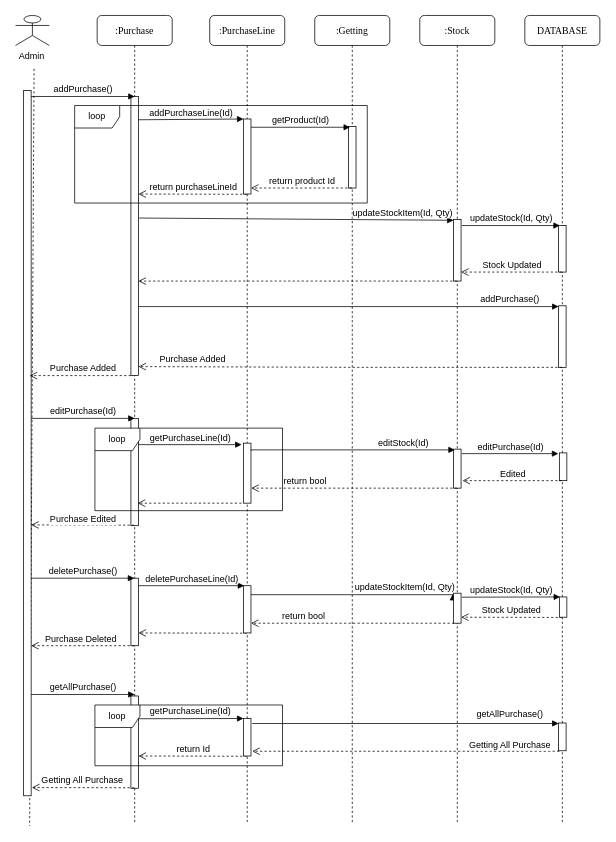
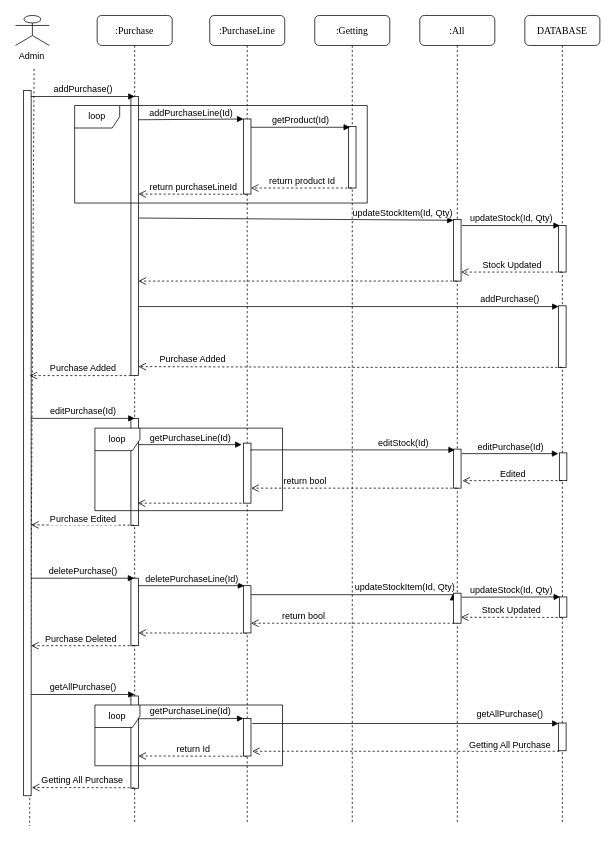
  <mxCell id="0" />
  <mxCell id="1" parent="0" />
  <mxCell id="2" value="Admin&amp;nbsp;" style="shape=umlActor;verticalLabelPosition=bottom;verticalAlign=top;html=1;points=[[0,0.333,0,0,0],[0,1,0,0,0],[0.25,0.1,0,0,0],[0.5,0,0,0,0],[0.5,0.5,0,0,0],[0.55,1,0,0,31],[0.75,0.1,0,0,0],[1,0.333,0,0,0],[1,1,0,0,0]];" parent="1" vertex="1"><mxGeometry x="20.18" y="20" width="45" height="40" as="geometry" /></mxCell>
  <mxCell id="3" value="" style="rounded=0;orthogonalLoop=1;jettySize=auto;html=1;dashed=1;endArrow=none;endFill=0;exitX=0.55;exitY=1;exitDx=0;exitDy=31;exitPerimeter=0;" parent="1" source="2" edge="1"><mxGeometry relative="1" as="geometry"><mxPoint x="35" y="90" as="sourcePoint" /><mxPoint x="39" y="1100" as="targetPoint" /></mxGeometry></mxCell>
  <mxCell id="4" value=":Getting" style="shape=umlLifeline;perimeter=lifelinePerimeter;whiteSpace=wrap;html=1;container=1;collapsible=0;recursiveResize=0;outlineConnect=0;rounded=1;shadow=0;comic=0;labelBackgroundColor=none;strokeWidth=1;fontFamily=Verdana;fontSize=13;align=center;" parent="1" vertex="1"><mxGeometry x="419" y="20" width="100" height="1078" as="geometry" /></mxCell>
  <mxCell id="5" value="" style="html=1;points=[];perimeter=orthogonalPerimeter;rounded=0;shadow=0;comic=0;labelBackgroundColor=none;strokeWidth=1;fontFamily=Verdana;fontSize=12;align=center;" parent="4" vertex="1"><mxGeometry x="45" y="148" width="10" height="82" as="geometry" /></mxCell>
  <mxCell id="6" value="DATABASE" style="shape=umlLifeline;perimeter=lifelinePerimeter;whiteSpace=wrap;html=1;container=0;collapsible=0;recursiveResize=0;outlineConnect=0;rounded=1;shadow=0;comic=0;labelBackgroundColor=none;strokeWidth=1;fontFamily=Verdana;fontSize=13;align=center;" parent="1" vertex="1"><mxGeometry x="699" y="20" width="100" height="1078" as="geometry" /></mxCell>
  <mxCell id="7" value="" style="html=1;points=[];perimeter=orthogonalPerimeter;outlineConnect=0;targetShapes=umlLifeline;portConstraint=eastwest;newEdgeStyle={&quot;edgeStyle&quot;:&quot;elbowEdgeStyle&quot;,&quot;elbow&quot;:&quot;vertical&quot;,&quot;curved&quot;:0,&quot;rounded&quot;:0};" vertex="1" parent="6"><mxGeometry x="45" y="943" width="10" height="37" as="geometry" /></mxCell>
  <mxCell id="8" value=":Purchase" style="shape=umlLifeline;perimeter=lifelinePerimeter;whiteSpace=wrap;html=1;container=1;collapsible=0;recursiveResize=0;outlineConnect=0;rounded=1;shadow=0;comic=0;labelBackgroundColor=none;strokeWidth=1;fontFamily=Verdana;fontSize=13;align=center;" parent="1" vertex="1"><mxGeometry x="129" y="20" width="100" height="1078" as="geometry" /></mxCell>
  <mxCell id="9" value="" style="html=1;points=[[0,0,0,0,0]];perimeter=orthogonalPerimeter;rounded=0;shadow=0;comic=0;labelBackgroundColor=none;strokeWidth=1;fontFamily=Verdana;fontSize=12;align=center;" parent="8" vertex="1"><mxGeometry x="45" y="108" width="10" height="372" as="geometry" /></mxCell>
  <mxCell id="10" value="&lt;font style=&quot;font-size: 12px;&quot;&gt;addPurchaseLine(Id)&lt;/font&gt;" style="html=1;verticalAlign=bottom;endArrow=block;elbow=vertical;rounded=0;entryX=0;entryY=0;entryDx=0;entryDy=0;entryPerimeter=0;" parent="8" target="20" edge="1"><mxGeometry width="80" relative="1" as="geometry"><mxPoint x="55" y="139" as="sourcePoint" /><mxPoint x="214" y="138" as="targetPoint" /></mxGeometry></mxCell>
  <mxCell id="11" value="&lt;font style=&quot;font-size: 12px;&quot;&gt;return purchaseLineId&lt;/font&gt;" style="html=1;verticalAlign=bottom;endArrow=open;dashed=1;endSize=8;edgeStyle=elbowEdgeStyle;elbow=vertical;curved=0;rounded=0;" parent="8" edge="1"><mxGeometry relative="1" as="geometry"><mxPoint x="199.5" y="238.31" as="sourcePoint" /><mxPoint x="55" y="238.03" as="targetPoint" /></mxGeometry></mxCell>
  <mxCell id="12" value="&lt;font style=&quot;font-size: 12px;&quot;&gt;updateStockItem(Id, Qty)&lt;/font&gt;" style="html=1;verticalAlign=bottom;endArrow=block;elbow=vertical;rounded=0;" parent="8" edge="1"><mxGeometry x="0.673" width="80" relative="1" as="geometry"><mxPoint x="56" y="270" as="sourcePoint" /><mxPoint x="475" y="273" as="targetPoint" /><mxPoint as="offset" /></mxGeometry></mxCell>
  <mxCell id="13" value="" style="html=1;points=[];perimeter=orthogonalPerimeter;rounded=0;shadow=0;comic=0;labelBackgroundColor=none;strokeWidth=1;fontFamily=Verdana;fontSize=12;align=center;" parent="8" vertex="1"><mxGeometry x="45" y="537" width="10" height="143" as="geometry" /></mxCell>
  <mxCell id="14" value="&lt;font style=&quot;font-size: 12px;&quot;&gt;deletePurchaseLine(Id)&lt;/font&gt;" style="html=1;verticalAlign=bottom;endArrow=block;edgeStyle=elbowEdgeStyle;elbow=vertical;curved=0;rounded=0;" parent="8" edge="1"><mxGeometry width="80" relative="1" as="geometry"><mxPoint x="55" y="760" as="sourcePoint" /><mxPoint x="196" y="760" as="targetPoint" /></mxGeometry></mxCell>
  <mxCell id="15" value="" style="html=1;points=[];perimeter=orthogonalPerimeter;rounded=0;shadow=0;comic=0;labelBackgroundColor=none;strokeWidth=1;fontFamily=Verdana;fontSize=12;align=center;" parent="8" vertex="1"><mxGeometry x="45" y="750" width="10" height="90" as="geometry" /></mxCell>
  <mxCell id="16" value="" style="html=1;verticalAlign=bottom;endArrow=open;dashed=1;endSize=8;edgeStyle=elbowEdgeStyle;elbow=vertical;curved=0;rounded=0;" parent="8" edge="1"><mxGeometry x="0.48" relative="1" as="geometry"><mxPoint x="199.5" y="823.31" as="sourcePoint" /><mxPoint x="55" y="823" as="targetPoint" /><mxPoint as="offset" /></mxGeometry></mxCell>
  <mxCell id="17" value="" style="html=1;points=[];perimeter=orthogonalPerimeter;rounded=0;shadow=0;comic=0;labelBackgroundColor=none;strokeWidth=1;fontFamily=Verdana;fontSize=12;align=center;" parent="8" vertex="1"><mxGeometry x="45" y="907" width="10" height="123" as="geometry" /></mxCell>
  <mxCell id="18" value="&lt;font style=&quot;font-size: 12px;&quot;&gt;return Id&lt;/font&gt;" style="html=1;verticalAlign=bottom;endArrow=open;dashed=1;endSize=8;edgeStyle=elbowEdgeStyle;elbow=vertical;curved=0;rounded=0;" parent="8" edge="1"><mxGeometry relative="1" as="geometry"><mxPoint x="199.5" y="987.31" as="sourcePoint" /><mxPoint x="55" y="987" as="targetPoint" /></mxGeometry></mxCell>
  <mxCell id="19" value=":PurchaseLine" style="shape=umlLifeline;perimeter=lifelinePerimeter;whiteSpace=wrap;html=1;container=1;collapsible=0;recursiveResize=0;outlineConnect=0;rounded=1;shadow=0;comic=0;labelBackgroundColor=none;strokeWidth=1;fontFamily=Verdana;fontSize=13;align=center;" parent="1" vertex="1"><mxGeometry x="279" y="20" width="100" height="1078" as="geometry" /></mxCell>
  <mxCell id="20" value="" style="html=1;points=[[0,0,0,0,0]];perimeter=orthogonalPerimeter;rounded=0;shadow=0;comic=0;labelBackgroundColor=none;strokeWidth=1;fontFamily=Verdana;fontSize=12;align=center;" parent="19" vertex="1"><mxGeometry x="45" y="138" width="10" height="100" as="geometry" /></mxCell>
  <mxCell id="21" value="&lt;font style=&quot;font-size: 12px;&quot;&gt;getProduct(Id)&lt;/font&gt;" style="html=1;verticalAlign=bottom;endArrow=block;elbow=vertical;rounded=0;" parent="19" edge="1"><mxGeometry width="80" relative="1" as="geometry"><mxPoint x="55" y="149" as="sourcePoint" /><mxPoint x="187" y="149" as="targetPoint" /></mxGeometry></mxCell>
  <mxCell id="22" value="&lt;font style=&quot;font-size: 12px;&quot;&gt;return product Id&lt;/font&gt;" style="html=1;verticalAlign=bottom;endArrow=open;dashed=1;endSize=8;edgeStyle=elbowEdgeStyle;elbow=vertical;curved=0;rounded=0;" parent="19" edge="1"><mxGeometry relative="1" as="geometry"><mxPoint x="189.5" y="230" as="sourcePoint" /><mxPoint x="55" y="230" as="targetPoint" /><Array as="points"><mxPoint x="120" y="230" /><mxPoint x="90" y="200" /></Array></mxGeometry></mxCell>
  <mxCell id="23" value="" style="html=1;points=[];perimeter=orthogonalPerimeter;rounded=0;shadow=0;comic=0;labelBackgroundColor=none;strokeWidth=1;fontFamily=Verdana;fontSize=12;align=center;" parent="19" vertex="1"><mxGeometry x="45" y="570" width="10" height="80" as="geometry" /></mxCell>
  <mxCell id="24" value="&lt;font style=&quot;font-size: 12px;&quot;&gt;editStock(Id)&lt;/font&gt;" style="html=1;verticalAlign=bottom;endArrow=block;edgeStyle=elbowEdgeStyle;elbow=vertical;curved=0;rounded=0;entryX=0.167;entryY=0.019;entryDx=0;entryDy=0;entryPerimeter=0;" parent="19" target="31" edge="1"><mxGeometry x="0.494" width="80" relative="1" as="geometry"><mxPoint x="55" y="580" as="sourcePoint" /><mxPoint x="135" y="580" as="targetPoint" /><mxPoint as="offset" /></mxGeometry></mxCell>
  <mxCell id="25" value="" style="html=1;points=[];perimeter=orthogonalPerimeter;rounded=0;shadow=0;comic=0;labelBackgroundColor=none;strokeWidth=1;fontFamily=Verdana;fontSize=12;align=center;" parent="19" vertex="1"><mxGeometry x="45" y="760" width="10" height="63" as="geometry" /></mxCell>
  <mxCell id="26" value="&lt;font style=&quot;font-size: 12px;&quot;&gt;updateStockItem(Id, Qty)&lt;/font&gt;" style="html=1;verticalAlign=bottom;endArrow=block;edgeStyle=elbowEdgeStyle;elbow=vertical;curved=0;rounded=0;entryX=-0.1;entryY=-0.025;entryDx=0;entryDy=0;entryPerimeter=0;" parent="19" edge="1"><mxGeometry x="0.521" y="1" width="80" relative="1" as="geometry"><mxPoint x="55" y="772" as="sourcePoint" /><mxPoint x="324" y="771" as="targetPoint" /><mxPoint as="offset" /></mxGeometry></mxCell>
  <mxCell id="27" value="&lt;font style=&quot;font-size: 12px;&quot;&gt;return bool&lt;/font&gt;" style="html=1;verticalAlign=bottom;endArrow=open;dashed=1;endSize=8;edgeStyle=elbowEdgeStyle;elbow=vertical;curved=0;rounded=0;" parent="19" edge="1"><mxGeometry x="0.48" relative="1" as="geometry"><mxPoint x="326" y="810" as="sourcePoint" /><mxPoint x="55" y="810" as="targetPoint" /><mxPoint as="offset" /></mxGeometry></mxCell>
  <mxCell id="28" value="" style="html=1;points=[];perimeter=orthogonalPerimeter;rounded=0;shadow=0;comic=0;labelBackgroundColor=none;strokeWidth=1;fontFamily=Verdana;fontSize=12;align=center;" parent="19" vertex="1"><mxGeometry x="45" y="937" width="10" height="50" as="geometry" /></mxCell>
- <mxCell id="29" value=":Stock" style="shape=umlLifeline;perimeter=lifelinePerimeter;whiteSpace=wrap;html=1;container=1;collapsible=0;recursiveResize=0;outlineConnect=0;rounded=1;shadow=0;comic=0;labelBackgroundColor=none;strokeWidth=1;fontFamily=Verdana;fontSize=13;align=center;" parent="1" vertex="1"><mxGeometry x="559" y="20" width="100" height="1078" as="geometry" /></mxCell>
+ <mxCell id="29" value=":All" style="shape=umlLifeline;perimeter=lifelinePerimeter;whiteSpace=wrap;html=1;container=1;collapsible=0;recursiveResize=0;outlineConnect=0;rounded=1;shadow=0;comic=0;labelBackgroundColor=none;strokeWidth=1;fontFamily=Verdana;fontSize=13;align=center;" parent="1" vertex="1"><mxGeometry x="559" y="20" width="100" height="1078" as="geometry" /></mxCell>
  <mxCell id="30" value="" style="html=1;points=[];perimeter=orthogonalPerimeter;rounded=0;shadow=0;comic=0;labelBackgroundColor=none;strokeWidth=1;fontFamily=Verdana;fontSize=12;align=center;" parent="29" vertex="1"><mxGeometry x="45" y="272" width="10" height="82" as="geometry" /></mxCell>
  <mxCell id="31" value="" style="html=1;points=[];perimeter=orthogonalPerimeter;rounded=0;shadow=0;comic=0;labelBackgroundColor=none;strokeWidth=1;fontFamily=Verdana;fontSize=12;align=center;" parent="29" vertex="1"><mxGeometry x="45" y="578" width="10" height="52" as="geometry" /></mxCell>
  <mxCell id="32" value="" style="html=1;points=[];perimeter=orthogonalPerimeter;rounded=0;shadow=0;comic=0;labelBackgroundColor=none;strokeWidth=1;fontFamily=Verdana;fontSize=12;align=center;" parent="29" vertex="1"><mxGeometry x="45" y="770" width="10" height="40" as="geometry" /></mxCell>
  <mxCell id="33" value="&lt;font style=&quot;font-size: 12px;&quot;&gt;updateStock(Id, Qty)&lt;/font&gt;" style="html=1;verticalAlign=bottom;endArrow=block;edgeStyle=elbowEdgeStyle;elbow=vertical;curved=0;rounded=0;entryX=0.167;entryY=-0.016;entryDx=0;entryDy=0;entryPerimeter=0;" edge="1" parent="29"><mxGeometry width="80" relative="1" as="geometry"><mxPoint x="56" y="775.33" as="sourcePoint" /><mxPoint x="187" y="774.33" as="targetPoint" /></mxGeometry></mxCell>
  <mxCell id="34" value="&lt;font style=&quot;font-size: 12px;&quot;&gt;Stock Updated&lt;/font&gt;" style="html=1;verticalAlign=bottom;endArrow=open;dashed=1;endSize=8;edgeStyle=elbowEdgeStyle;elbow=vertical;curved=0;rounded=0;" edge="1" parent="29"><mxGeometry relative="1" as="geometry"><mxPoint x="190" y="802.33" as="sourcePoint" /><mxPoint x="55" y="802.33" as="targetPoint" /></mxGeometry></mxCell>
  <mxCell id="35" value="" style="html=1;verticalAlign=bottom;endArrow=open;dashed=1;endSize=8;elbow=vertical;rounded=0;" parent="1" edge="1"><mxGeometry relative="1" as="geometry"><mxPoint x="608.5" y="374" as="sourcePoint" /><mxPoint x="184" y="374" as="targetPoint" /><Array as="points"><mxPoint x="379" y="374" /><mxPoint x="339" y="374" /></Array></mxGeometry></mxCell>
  <mxCell id="36" value="loop" style="shape=umlFrame;whiteSpace=wrap;html=1;pointerEvents=0;" parent="1" vertex="1"><mxGeometry x="99" y="140" width="390" height="130" as="geometry" /></mxCell>
  <mxCell id="37" value="&lt;font style=&quot;font-size: 12px;&quot;&gt;getPurchaseLine(Id)&lt;/font&gt;" style="html=1;verticalAlign=bottom;endArrow=block;edgeStyle=elbowEdgeStyle;elbow=vertical;curved=0;rounded=0;entryX=-0.193;entryY=0.032;entryDx=0;entryDy=0;entryPerimeter=0;" parent="1" edge="1"><mxGeometry width="80" relative="1" as="geometry"><mxPoint x="184" y="592" as="sourcePoint" /><mxPoint x="321.5" y="592.31" as="targetPoint" /></mxGeometry></mxCell>
  <mxCell id="38" value="loop" style="shape=umlFrame;whiteSpace=wrap;html=1;pointerEvents=0;" parent="1" vertex="1"><mxGeometry x="126" y="570" width="250" height="110" as="geometry" /></mxCell>
  <mxCell id="39" value="" style="html=1;verticalAlign=bottom;endArrow=open;dashed=1;endSize=8;elbow=vertical;rounded=0;exitX=-0.159;exitY=0.821;exitDx=0;exitDy=0;exitPerimeter=0;" parent="1" edge="1"><mxGeometry relative="1" as="geometry"><mxPoint x="321.41" y="670" as="sourcePoint" /><mxPoint x="183" y="670" as="targetPoint" /></mxGeometry></mxCell>
  <mxCell id="40" value="&lt;font style=&quot;font-size: 12px;&quot;&gt;editPurchase(Id)&lt;/font&gt;" style="html=1;verticalAlign=bottom;endArrow=block;elbow=vertical;rounded=0;" parent="1" edge="1"><mxGeometry width="80" relative="1" as="geometry"><mxPoint x="41" y="557" as="sourcePoint" /><mxPoint x="179" y="557" as="targetPoint" /></mxGeometry></mxCell>
  <mxCell id="41" value="&lt;font style=&quot;font-size: 12px;&quot;&gt;return bool&lt;/font&gt;" style="html=1;verticalAlign=bottom;endArrow=open;dashed=1;endSize=8;edgeStyle=elbowEdgeStyle;elbow=vertical;curved=0;rounded=0;entryX=1.033;entryY=0.754;entryDx=0;entryDy=0;entryPerimeter=0;" parent="1" source="29" edge="1" target="23"><mxGeometry x="0.48" relative="1" as="geometry"><mxPoint x="419" y="650.03" as="sourcePoint" /><mxPoint x="339" y="650" as="targetPoint" /><mxPoint as="offset" /></mxGeometry></mxCell>
  <mxCell id="42" value="" style="html=1;verticalAlign=bottom;endArrow=open;dashed=1;endSize=8;edgeStyle=elbowEdgeStyle;elbow=vertical;curved=0;rounded=0;" parent="1" source="8" edge="1"><mxGeometry x="0.48" relative="1" as="geometry"><mxPoint x="186" y="860.28" as="sourcePoint" /><mxPoint x="41" y="860.28" as="targetPoint" /><mxPoint as="offset" /></mxGeometry></mxCell>
  <mxCell id="43" value="&lt;font style=&quot;font-size: 12px;&quot;&gt;Purchase Deleted&lt;/font&gt;" style="edgeLabel;html=1;align=center;verticalAlign=middle;resizable=0;points=[];" vertex="1" connectable="0" parent="42"><mxGeometry x="0.049" y="-2" relative="1" as="geometry"><mxPoint y="-8" as="offset" /></mxGeometry></mxCell>
  <mxCell id="44" value="&lt;font style=&quot;font-size: 12px;&quot;&gt;getPurchaseLine(Id)&lt;/font&gt;" style="html=1;verticalAlign=bottom;endArrow=block;edgeStyle=elbowEdgeStyle;elbow=vertical;curved=0;rounded=0;exitX=0.979;exitY=0.272;exitDx=0;exitDy=0;exitPerimeter=0;" parent="1" edge="1"><mxGeometry width="80" relative="1" as="geometry"><mxPoint x="183.79" y="957.304" as="sourcePoint" /><mxPoint x="324" y="957.276" as="targetPoint" /></mxGeometry></mxCell>
  <mxCell id="45" value="loop" style="shape=umlFrame;whiteSpace=wrap;html=1;pointerEvents=0;" parent="1" vertex="1"><mxGeometry x="126" y="939" width="250" height="81" as="geometry" /></mxCell>
  <mxCell id="46" value="" style="html=1;verticalAlign=bottom;endArrow=open;dashed=1;endSize=8;edgeStyle=elbowEdgeStyle;elbow=vertical;curved=0;rounded=0;" parent="1" edge="1"><mxGeometry relative="1" as="geometry"><mxPoint x="178.5" y="1049.333" as="sourcePoint" /><mxPoint x="42" y="1049.03" as="targetPoint" /></mxGeometry></mxCell>
  <mxCell id="47" value="&lt;font style=&quot;font-size: 12px;&quot;&gt;Getting All Purchase&lt;/font&gt;" style="edgeLabel;html=1;align=center;verticalAlign=middle;resizable=0;points=[];" vertex="1" connectable="0" parent="46"><mxGeometry x="0.416" y="-1" relative="1" as="geometry"><mxPoint x="27" y="-10" as="offset" /></mxGeometry></mxCell>
  <mxCell id="48" value="" style="html=1;points=[[0,0,0,0,0]];perimeter=orthogonalPerimeter;rounded=0;shadow=0;comic=0;labelBackgroundColor=none;strokeWidth=1;fontFamily=Verdana;fontSize=12;align=center;" parent="1" vertex="1"><mxGeometry x="31" y="120" width="10" height="940" as="geometry" /></mxCell>
  <mxCell id="49" value="&lt;font style=&quot;font-size: 12px;&quot;&gt;addPurchase()&lt;/font&gt;" style="html=1;verticalAlign=bottom;endArrow=block;edgeStyle=elbowEdgeStyle;elbow=vertical;curved=0;rounded=0;" parent="1" edge="1"><mxGeometry width="80" relative="1" as="geometry"><mxPoint x="41" y="128" as="sourcePoint" /><mxPoint x="179" y="128" as="targetPoint" /></mxGeometry></mxCell>
  <mxCell id="50" value="" style="html=1;verticalAlign=bottom;endArrow=open;dashed=1;endSize=8;edgeStyle=elbowEdgeStyle;elbow=vertical;curved=0;rounded=0;" parent="1" edge="1"><mxGeometry relative="1" as="geometry"><mxPoint x="178.5" y="699.333" as="sourcePoint" /><mxPoint x="41" y="699.03" as="targetPoint" /></mxGeometry></mxCell>
  <mxCell id="51" value="&lt;font style=&quot;font-size: 12px;&quot;&gt;Purchase Edited&lt;/font&gt;" style="edgeLabel;html=1;align=center;verticalAlign=middle;resizable=0;points=[];" vertex="1" connectable="0" parent="50"><mxGeometry x="-0.151" y="-3" relative="1" as="geometry"><mxPoint x="-10" y="-5" as="offset" /></mxGeometry></mxCell>
  <mxCell id="52" value="&lt;font style=&quot;font-size: 12px;&quot;&gt;deletePurchase()&lt;/font&gt;" style="html=1;verticalAlign=bottom;endArrow=block;edgeStyle=elbowEdgeStyle;elbow=vertical;curved=0;rounded=0;" parent="1" target="8" edge="1"><mxGeometry width="80" relative="1" as="geometry"><mxPoint x="41" y="770" as="sourcePoint" /><mxPoint x="121" y="770" as="targetPoint" /></mxGeometry></mxCell>
  <mxCell id="53" value="&lt;font style=&quot;font-size: 12px;&quot;&gt;getAllPurchase()&lt;/font&gt;" style="html=1;verticalAlign=bottom;endArrow=block;edgeStyle=elbowEdgeStyle;elbow=vertical;curved=0;rounded=0;" parent="1" edge="1"><mxGeometry width="80" relative="1" as="geometry"><mxPoint x="41" y="925" as="sourcePoint" /><mxPoint x="179" y="925" as="targetPoint" /></mxGeometry></mxCell>
  <mxCell id="54" value="" style="html=1;verticalAlign=bottom;endArrow=open;dashed=1;endSize=8;edgeStyle=elbowEdgeStyle;elbow=vertical;curved=0;rounded=0;" parent="1" edge="1"><mxGeometry x="-0.002" relative="1" as="geometry"><mxPoint x="174" y="500" as="sourcePoint" /><mxPoint x="39" y="500" as="targetPoint" /><mxPoint as="offset" /><Array as="points" /></mxGeometry></mxCell>
  <mxCell id="55" value="&lt;font style=&quot;font-size: 12px;&quot;&gt;Purchase Added&lt;/font&gt;" style="edgeLabel;html=1;align=center;verticalAlign=middle;resizable=0;points=[];" vertex="1" connectable="0" parent="54"><mxGeometry x="-0.322" relative="1" as="geometry"><mxPoint x="-19" y="-11" as="offset" /></mxGeometry></mxCell>
  <mxCell id="56" value="&lt;font style=&quot;font-size: 12px;&quot;&gt;addPurchase()&lt;/font&gt;" style="html=1;verticalAlign=bottom;endArrow=block;elbow=vertical;rounded=0;" edge="1" parent="1"><mxGeometry x="0.768" width="80" relative="1" as="geometry"><mxPoint x="184" y="408" as="sourcePoint" /><mxPoint x="744" y="408" as="targetPoint" /><mxPoint as="offset" /></mxGeometry></mxCell>
  <mxCell id="57" value="" style="html=1;points=[];perimeter=orthogonalPerimeter;rounded=0;shadow=0;comic=0;labelBackgroundColor=none;strokeWidth=1;fontFamily=Verdana;fontSize=12;align=center;" vertex="1" parent="1"><mxGeometry x="744" y="407" width="10" height="82" as="geometry" /></mxCell>
  <mxCell id="58" value="" style="html=1;verticalAlign=bottom;endArrow=open;dashed=1;endSize=8;elbow=vertical;rounded=0;" edge="1" parent="1"><mxGeometry relative="1" as="geometry"><mxPoint x="748.5" y="489" as="sourcePoint" /><mxPoint x="184" y="488" as="targetPoint" /><Array as="points"><mxPoint x="519" y="489" /><mxPoint x="479" y="489" /></Array></mxGeometry></mxCell>
  <mxCell id="59" value="&lt;font style=&quot;font-size: 12px;&quot;&gt;Purchase Added&lt;/font&gt;" style="edgeLabel;html=1;align=center;verticalAlign=middle;resizable=0;points=[];" vertex="1" connectable="0" parent="58"><mxGeometry x="0.758" y="1" relative="1" as="geometry"><mxPoint x="3" y="-11" as="offset" /></mxGeometry></mxCell>
  <mxCell id="60" value="" style="html=1;points=[];perimeter=orthogonalPerimeter;rounded=0;shadow=0;comic=0;labelBackgroundColor=none;strokeWidth=1;fontFamily=Verdana;fontSize=12;align=center;" vertex="1" parent="1"><mxGeometry x="744" y="300" width="10" height="62" as="geometry" /></mxCell>
  <mxCell id="61" value="&lt;font style=&quot;font-size: 12px;&quot;&gt;updateStock(Id, Qty)&lt;/font&gt;" style="html=1;verticalAlign=bottom;endArrow=block;edgeStyle=elbowEdgeStyle;elbow=vertical;curved=0;rounded=0;entryX=0.167;entryY=-0.016;entryDx=0;entryDy=0;entryPerimeter=0;" edge="1" parent="1" target="60"><mxGeometry width="80" relative="1" as="geometry"><mxPoint x="615" y="300" as="sourcePoint" /><mxPoint x="739" y="300" as="targetPoint" /></mxGeometry></mxCell>
  <mxCell id="62" value="&lt;font style=&quot;font-size: 12px;&quot;&gt;Stock Updated&lt;/font&gt;" style="html=1;verticalAlign=bottom;endArrow=open;dashed=1;endSize=8;edgeStyle=elbowEdgeStyle;elbow=vertical;curved=0;rounded=0;" edge="1" parent="1" source="6"><mxGeometry relative="1" as="geometry"><mxPoint x="694" y="362" as="sourcePoint" /><mxPoint x="614" y="362" as="targetPoint" /></mxGeometry></mxCell>
  <mxCell id="63" value="&lt;font style=&quot;font-size: 12px;&quot;&gt;editPurchase(Id)&lt;/font&gt;" style="html=1;verticalAlign=bottom;endArrow=block;edgeStyle=elbowEdgeStyle;elbow=vertical;curved=0;rounded=0;entryX=-0.133;entryY=0.016;entryDx=0;entryDy=0;entryPerimeter=0;" edge="1" parent="1" target="64"><mxGeometry width="80" relative="1" as="geometry"><mxPoint x="615" y="604" as="sourcePoint" /><mxPoint x="695" y="604" as="targetPoint" /></mxGeometry></mxCell>
  <mxCell id="64" value="" style="html=1;points=[];perimeter=orthogonalPerimeter;rounded=0;shadow=0;comic=0;labelBackgroundColor=none;strokeWidth=1;fontFamily=Verdana;fontSize=12;align=center;" vertex="1" parent="1"><mxGeometry x="745" y="603" width="10" height="37" as="geometry" /></mxCell>
  <mxCell id="65" value="&lt;font style=&quot;font-size: 12px;&quot;&gt;Edited&lt;/font&gt;" style="html=1;verticalAlign=bottom;endArrow=open;dashed=1;endSize=8;edgeStyle=elbowEdgeStyle;elbow=vertical;curved=0;rounded=0;" edge="1" parent="1" source="6"><mxGeometry relative="1" as="geometry"><mxPoint x="696" y="640" as="sourcePoint" /><mxPoint x="616" y="640" as="targetPoint" /></mxGeometry></mxCell>
  <mxCell id="66" value="" style="html=1;points=[];perimeter=orthogonalPerimeter;rounded=0;shadow=0;comic=0;labelBackgroundColor=none;strokeWidth=1;fontFamily=Verdana;fontSize=12;align=center;" vertex="1" parent="1"><mxGeometry x="745" y="795" width="10" height="27" as="geometry" /></mxCell>
  <mxCell id="67" value="&lt;font style=&quot;font-size: 12px;&quot;&gt;Getting All Purchase&lt;/font&gt;" style="html=1;verticalAlign=bottom;endArrow=open;dashed=1;endSize=8;elbow=vertical;rounded=0;entryX=1.167;entryY=0.093;entryDx=0;entryDy=0;entryPerimeter=0;" edge="1" parent="1"><mxGeometry x="-0.677" y="1" relative="1" as="geometry"><mxPoint x="335.67" y="1000.65" as="targetPoint" /><mxPoint x="745" y="1000.65" as="sourcePoint" /><mxPoint as="offset" /></mxGeometry></mxCell>
  <mxCell id="68" value="&lt;font style=&quot;font-size: 12px;&quot;&gt;getAllPurchase()&lt;/font&gt;" style="html=1;verticalAlign=bottom;endArrow=block;elbow=vertical;rounded=0;exitX=1.167;exitY=0.213;exitDx=0;exitDy=0;exitPerimeter=0;" edge="1" parent="1"><mxGeometry x="0.682" y="3" relative="1" as="geometry"><mxPoint x="335.67" y="963.65" as="sourcePoint" /><mxPoint x="744" y="963.65" as="targetPoint" /><mxPoint as="offset" /></mxGeometry></mxCell>
